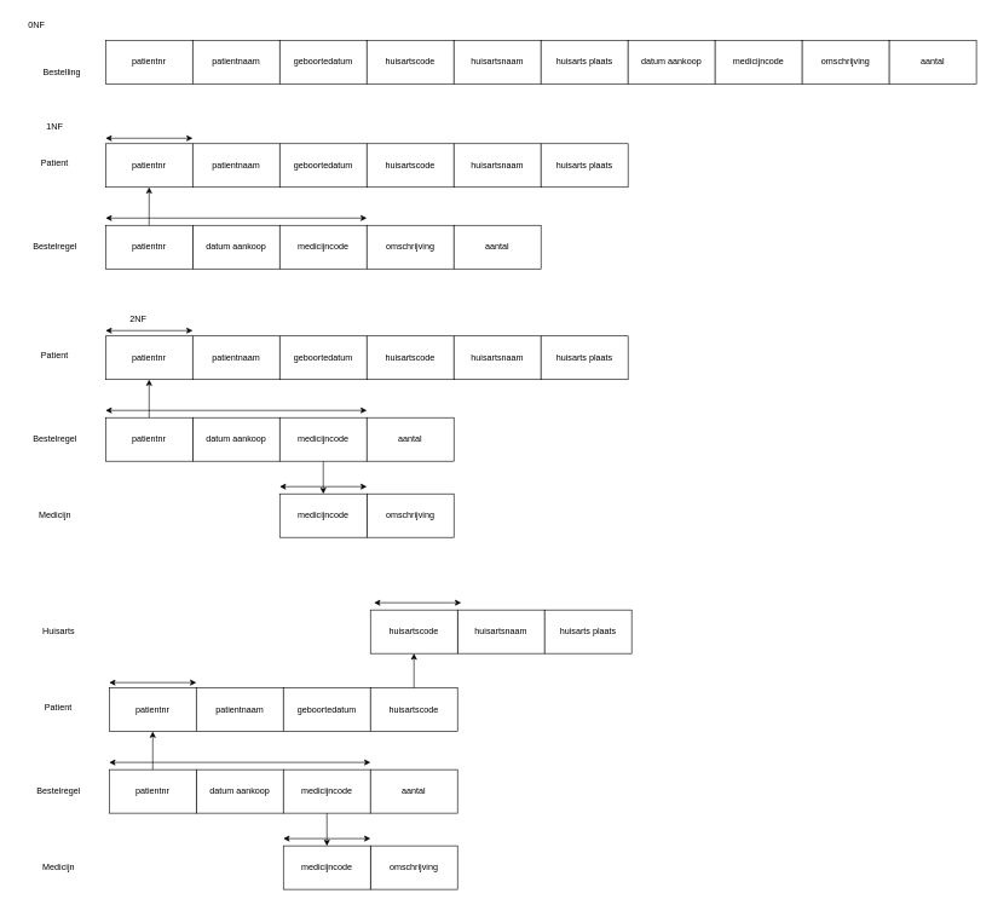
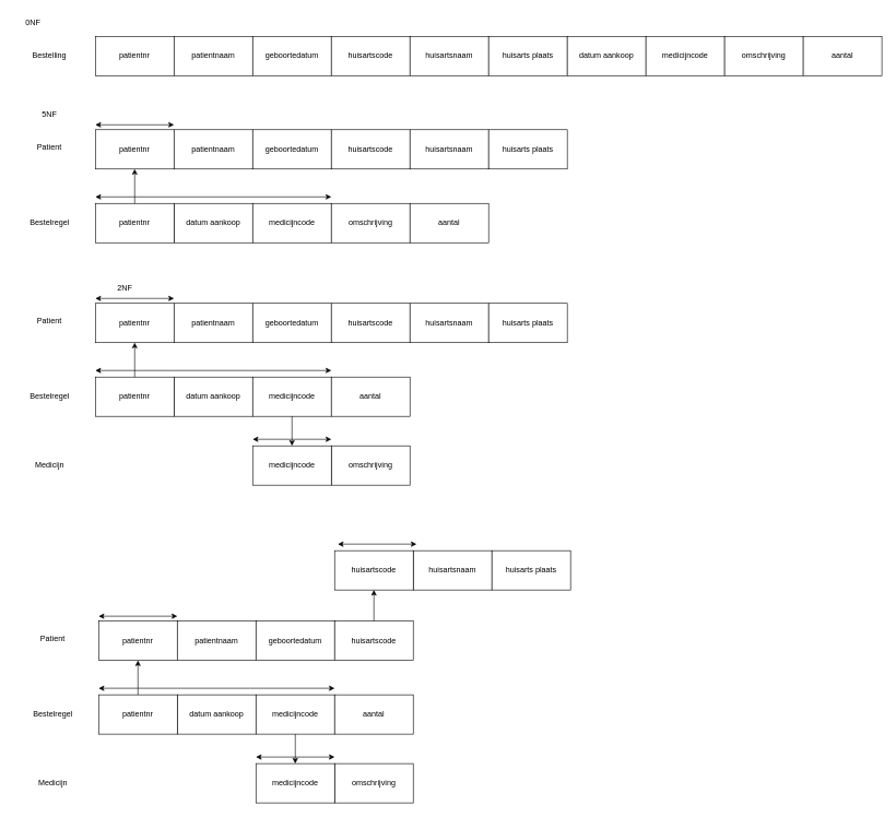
  <mxCell id="0" />
  <mxCell id="1" parent="0" />
  <mxCell id="2" value="&lt;div&gt;0NF&lt;/div&gt;" style="text;html=1;align=center;verticalAlign=middle;whiteSpace=wrap;rounded=0;" vertex="1" parent="1"><mxGeometry x="20" y="20" width="60" height="30" as="geometry" /></mxCell>
- <mxCell id="3" value="Bestelling" style="text;html=1;align=center;verticalAlign=middle;whiteSpace=wrap;rounded=0;" vertex="1" parent="1"><mxGeometry x="55" y="85" width="60" height="30" as="geometry" /></mxCell>
+ <mxCell id="3" value="Bestelling" style="text;html=1;align=center;verticalAlign=middle;whiteSpace=wrap;rounded=0;" vertex="1" parent="1"><mxGeometry x="45" y="70" width="60" height="30" as="geometry" /></mxCell>
  <mxCell id="4" value="patientnr" style="rounded=0;whiteSpace=wrap;html=1;" vertex="1" parent="1"><mxGeometry x="145" y="55" width="120" height="60" as="geometry" /></mxCell>
  <mxCell id="5" value="patientnaam" style="rounded=0;whiteSpace=wrap;html=1;" vertex="1" parent="1"><mxGeometry x="265" y="55" width="120" height="60" as="geometry" /></mxCell>
  <mxCell id="6" value="geboortedatum" style="rounded=0;whiteSpace=wrap;html=1;" vertex="1" parent="1"><mxGeometry x="385" y="55" width="120" height="60" as="geometry" /></mxCell>
  <mxCell id="7" value="huisartscode" style="rounded=0;whiteSpace=wrap;html=1;" vertex="1" parent="1"><mxGeometry x="505" y="55" width="120" height="60" as="geometry" /></mxCell>
  <mxCell id="8" value="huisartsnaam" style="rounded=0;whiteSpace=wrap;html=1;" vertex="1" parent="1"><mxGeometry x="625" y="55" width="120" height="60" as="geometry" /></mxCell>
  <mxCell id="9" value="huisarts plaats" style="rounded=0;whiteSpace=wrap;html=1;" vertex="1" parent="1"><mxGeometry x="745" y="55" width="120" height="60" as="geometry" /></mxCell>
  <mxCell id="10" value="datum aankoop" style="rounded=0;whiteSpace=wrap;html=1;" vertex="1" parent="1"><mxGeometry x="865" y="55" width="120" height="60" as="geometry" /></mxCell>
  <mxCell id="11" value="medicijncode" style="rounded=0;whiteSpace=wrap;html=1;" vertex="1" parent="1"><mxGeometry x="985" y="55" width="120" height="60" as="geometry" /></mxCell>
  <mxCell id="12" value="omschrijving" style="rounded=0;whiteSpace=wrap;html=1;" vertex="1" parent="1"><mxGeometry x="1105" y="55" width="120" height="60" as="geometry" /></mxCell>
  <mxCell id="13" value="aantal" style="rounded=0;whiteSpace=wrap;html=1;" vertex="1" parent="1"><mxGeometry x="1225" y="55" width="120" height="60" as="geometry" /></mxCell>
- <mxCell id="14" value="&lt;div&gt;1NF&lt;/div&gt;" style="text;html=1;align=center;verticalAlign=middle;whiteSpace=wrap;rounded=0;" vertex="1" parent="1"><mxGeometry x="45" y="160" width="60" height="30" as="geometry" /></mxCell>
+ <mxCell id="14" value="&lt;div&gt;5NF&lt;/div&gt;" style="text;html=1;align=center;verticalAlign=middle;whiteSpace=wrap;rounded=0;" vertex="1" parent="1"><mxGeometry x="45" y="160" width="60" height="30" as="geometry" /></mxCell>
  <mxCell id="15" value="Patient" style="text;html=1;align=center;verticalAlign=middle;whiteSpace=wrap;rounded=0;" vertex="1" parent="1"><mxGeometry x="45" y="210" width="60" height="30" as="geometry" /></mxCell>
  <mxCell id="16" value="patientnr" style="rounded=0;whiteSpace=wrap;html=1;" vertex="1" parent="1"><mxGeometry x="145" y="197.5" width="120" height="60" as="geometry" /></mxCell>
  <mxCell id="17" value="patientnaam" style="rounded=0;whiteSpace=wrap;html=1;" vertex="1" parent="1"><mxGeometry x="265" y="197.5" width="120" height="60" as="geometry" /></mxCell>
  <mxCell id="18" value="geboortedatum" style="rounded=0;whiteSpace=wrap;html=1;" vertex="1" parent="1"><mxGeometry x="385" y="197.5" width="120" height="60" as="geometry" /></mxCell>
  <mxCell id="19" value="huisartscode" style="rounded=0;whiteSpace=wrap;html=1;" vertex="1" parent="1"><mxGeometry x="505" y="197.5" width="120" height="60" as="geometry" /></mxCell>
  <mxCell id="20" value="huisartsnaam" style="rounded=0;whiteSpace=wrap;html=1;" vertex="1" parent="1"><mxGeometry x="625" y="197.5" width="120" height="60" as="geometry" /></mxCell>
  <mxCell id="21" value="huisarts plaats" style="rounded=0;whiteSpace=wrap;html=1;" vertex="1" parent="1"><mxGeometry x="745" y="197.5" width="120" height="60" as="geometry" /></mxCell>
  <mxCell id="22" value="datum aankoop" style="rounded=0;whiteSpace=wrap;html=1;" vertex="1" parent="1"><mxGeometry x="265" y="310" width="120" height="60" as="geometry" /></mxCell>
  <mxCell id="23" value="medicijncode" style="rounded=0;whiteSpace=wrap;html=1;" vertex="1" parent="1"><mxGeometry x="385" y="310" width="120" height="60" as="geometry" /></mxCell>
  <mxCell id="24" value="omschrijving" style="rounded=0;whiteSpace=wrap;html=1;" vertex="1" parent="1"><mxGeometry x="505" y="310" width="120" height="60" as="geometry" /></mxCell>
  <mxCell id="25" value="aantal" style="rounded=0;whiteSpace=wrap;html=1;" vertex="1" parent="1"><mxGeometry x="625" y="310" width="120" height="60" as="geometry" /></mxCell>
  <mxCell id="26" value="patientnr" style="rounded=0;whiteSpace=wrap;html=1;" vertex="1" parent="1"><mxGeometry x="145" y="310" width="120" height="60" as="geometry" /></mxCell>
  <mxCell id="27" value="Bestelregel" style="text;html=1;align=center;verticalAlign=middle;resizable=0;points=[];autosize=1;strokeColor=none;fillColor=none;" vertex="1" parent="1"><mxGeometry x="35" y="325" width="80" height="30" as="geometry" /></mxCell>
  <mxCell id="28" value="" style="endArrow=classic;startArrow=classic;html=1;rounded=0;" edge="1" parent="1"><mxGeometry width="50" height="50" relative="1" as="geometry"><mxPoint x="145" y="190" as="sourcePoint" /><mxPoint x="265" y="190" as="targetPoint" /></mxGeometry></mxCell>
  <mxCell id="29" value="" style="endArrow=classic;startArrow=classic;html=1;rounded=0;" edge="1" parent="1"><mxGeometry width="50" height="50" relative="1" as="geometry"><mxPoint x="145" y="300" as="sourcePoint" /><mxPoint x="505" y="300" as="targetPoint" /></mxGeometry></mxCell>
  <mxCell id="30" value="" style="endArrow=classic;html=1;rounded=0;exitX=0.5;exitY=0;exitDx=0;exitDy=0;entryX=0.5;entryY=1;entryDx=0;entryDy=0;" edge="1" parent="1" source="26" target="16"><mxGeometry width="50" height="50" relative="1" as="geometry"><mxPoint x="225" y="470" as="sourcePoint" /><mxPoint x="275" y="420" as="targetPoint" /></mxGeometry></mxCell>
  <mxCell id="31" value="&lt;div&gt;2NF&lt;/div&gt;" style="text;html=1;align=center;verticalAlign=middle;whiteSpace=wrap;rounded=0;" vertex="1" parent="1"><mxGeometry x="160" y="425" width="60" height="30" as="geometry" /></mxCell>
  <mxCell id="32" value="Patient" style="text;html=1;align=center;verticalAlign=middle;whiteSpace=wrap;rounded=0;" vertex="1" parent="1"><mxGeometry x="45" y="475" width="60" height="30" as="geometry" /></mxCell>
  <mxCell id="33" value="patientnr" style="rounded=0;whiteSpace=wrap;html=1;" vertex="1" parent="1"><mxGeometry x="145" y="462.5" width="120" height="60" as="geometry" /></mxCell>
  <mxCell id="34" value="patientnaam" style="rounded=0;whiteSpace=wrap;html=1;" vertex="1" parent="1"><mxGeometry x="265" y="462.5" width="120" height="60" as="geometry" /></mxCell>
  <mxCell id="35" value="geboortedatum" style="rounded=0;whiteSpace=wrap;html=1;" vertex="1" parent="1"><mxGeometry x="385" y="462.5" width="120" height="60" as="geometry" /></mxCell>
  <mxCell id="36" value="huisartscode" style="rounded=0;whiteSpace=wrap;html=1;" vertex="1" parent="1"><mxGeometry x="505" y="462.5" width="120" height="60" as="geometry" /></mxCell>
  <mxCell id="37" value="huisartsnaam" style="rounded=0;whiteSpace=wrap;html=1;" vertex="1" parent="1"><mxGeometry x="625" y="462.5" width="120" height="60" as="geometry" /></mxCell>
  <mxCell id="38" value="huisarts plaats" style="rounded=0;whiteSpace=wrap;html=1;" vertex="1" parent="1"><mxGeometry x="745" y="462.5" width="120" height="60" as="geometry" /></mxCell>
  <mxCell id="39" value="datum aankoop" style="rounded=0;whiteSpace=wrap;html=1;" vertex="1" parent="1"><mxGeometry x="265" y="575" width="120" height="60" as="geometry" /></mxCell>
  <mxCell id="40" value="medicijncode" style="rounded=0;whiteSpace=wrap;html=1;" vertex="1" parent="1"><mxGeometry x="385" y="575" width="120" height="60" as="geometry" /></mxCell>
  <mxCell id="41" value="omschrijving" style="rounded=0;whiteSpace=wrap;html=1;" vertex="1" parent="1"><mxGeometry x="505" y="680" width="120" height="60" as="geometry" /></mxCell>
  <mxCell id="42" value="aantal" style="rounded=0;whiteSpace=wrap;html=1;" vertex="1" parent="1"><mxGeometry x="505" y="575" width="120" height="60" as="geometry" /></mxCell>
  <mxCell id="43" value="patientnr" style="rounded=0;whiteSpace=wrap;html=1;" vertex="1" parent="1"><mxGeometry x="145" y="575" width="120" height="60" as="geometry" /></mxCell>
  <mxCell id="44" value="" style="endArrow=classic;startArrow=classic;html=1;rounded=0;" edge="1" parent="1"><mxGeometry width="50" height="50" relative="1" as="geometry"><mxPoint x="145" y="455" as="sourcePoint" /><mxPoint x="265" y="455" as="targetPoint" /></mxGeometry></mxCell>
  <mxCell id="45" value="" style="endArrow=classic;startArrow=classic;html=1;rounded=0;" edge="1" parent="1"><mxGeometry width="50" height="50" relative="1" as="geometry"><mxPoint x="145" y="565" as="sourcePoint" /><mxPoint x="505" y="565" as="targetPoint" /></mxGeometry></mxCell>
  <mxCell id="46" value="" style="endArrow=classic;html=1;rounded=0;exitX=0.5;exitY=0;exitDx=0;exitDy=0;entryX=0.5;entryY=1;entryDx=0;entryDy=0;" edge="1" parent="1" source="43" target="33"><mxGeometry width="50" height="50" relative="1" as="geometry"><mxPoint x="225" y="735" as="sourcePoint" /><mxPoint x="275" y="685" as="targetPoint" /></mxGeometry></mxCell>
  <mxCell id="47" value="medicijncode" style="rounded=0;whiteSpace=wrap;html=1;" vertex="1" parent="1"><mxGeometry x="385" y="680" width="120" height="60" as="geometry" /></mxCell>
  <mxCell id="48" value="" style="endArrow=classic;startArrow=classic;html=1;rounded=0;" edge="1" parent="1"><mxGeometry width="50" height="50" relative="1" as="geometry"><mxPoint x="385" y="670" as="sourcePoint" /><mxPoint x="505" y="670" as="targetPoint" /></mxGeometry></mxCell>
  <mxCell id="49" value="" style="endArrow=classic;html=1;rounded=0;exitX=0.5;exitY=1;exitDx=0;exitDy=0;entryX=0.5;entryY=0;entryDx=0;entryDy=0;" edge="1" parent="1" source="40" target="47"><mxGeometry width="50" height="50" relative="1" as="geometry"><mxPoint x="415" y="600" as="sourcePoint" /><mxPoint x="465" y="550" as="targetPoint" /></mxGeometry></mxCell>
  <mxCell id="50" value="Bestelregel" style="text;html=1;align=center;verticalAlign=middle;resizable=0;points=[];autosize=1;strokeColor=none;fillColor=none;" vertex="1" parent="1"><mxGeometry x="35" y="590" width="80" height="30" as="geometry" /></mxCell>
  <mxCell id="51" value="&lt;div&gt;Medicijn&lt;/div&gt;" style="text;html=1;align=center;verticalAlign=middle;resizable=0;points=[];autosize=1;strokeColor=none;fillColor=none;" vertex="1" parent="1"><mxGeometry x="40" y="695" width="70" height="30" as="geometry" /></mxCell>
  <mxCell id="52" value="Patient" style="text;html=1;align=center;verticalAlign=middle;whiteSpace=wrap;rounded=0;" vertex="1" parent="1"><mxGeometry x="50" y="960" width="60" height="30" as="geometry" /></mxCell>
  <mxCell id="53" value="patientnr" style="rounded=0;whiteSpace=wrap;html=1;" vertex="1" parent="1"><mxGeometry x="150" y="947.5" width="120" height="60" as="geometry" /></mxCell>
  <mxCell id="54" value="patientnaam" style="rounded=0;whiteSpace=wrap;html=1;" vertex="1" parent="1"><mxGeometry x="270" y="947.5" width="120" height="60" as="geometry" /></mxCell>
  <mxCell id="55" value="geboortedatum" style="rounded=0;whiteSpace=wrap;html=1;" vertex="1" parent="1"><mxGeometry x="390" y="947.5" width="120" height="60" as="geometry" /></mxCell>
  <mxCell id="56" value="huisartscode" style="rounded=0;whiteSpace=wrap;html=1;" vertex="1" parent="1"><mxGeometry x="510" y="947.5" width="120" height="60" as="geometry" /></mxCell>
  <mxCell id="57" value="huisartsnaam" style="rounded=0;whiteSpace=wrap;html=1;" vertex="1" parent="1"><mxGeometry x="630" y="840" width="120" height="60" as="geometry" /></mxCell>
  <mxCell id="58" value="huisarts plaats" style="rounded=0;whiteSpace=wrap;html=1;" vertex="1" parent="1"><mxGeometry x="750" y="840" width="120" height="60" as="geometry" /></mxCell>
  <mxCell id="59" value="datum aankoop" style="rounded=0;whiteSpace=wrap;html=1;" vertex="1" parent="1"><mxGeometry x="270" y="1060" width="120" height="60" as="geometry" /></mxCell>
  <mxCell id="60" value="medicijncode" style="rounded=0;whiteSpace=wrap;html=1;" vertex="1" parent="1"><mxGeometry x="390" y="1060" width="120" height="60" as="geometry" /></mxCell>
  <mxCell id="61" value="omschrijving" style="rounded=0;whiteSpace=wrap;html=1;" vertex="1" parent="1"><mxGeometry x="510" y="1165" width="120" height="60" as="geometry" /></mxCell>
  <mxCell id="62" value="aantal" style="rounded=0;whiteSpace=wrap;html=1;" vertex="1" parent="1"><mxGeometry x="510" y="1060" width="120" height="60" as="geometry" /></mxCell>
  <mxCell id="63" value="patientnr" style="rounded=0;whiteSpace=wrap;html=1;" vertex="1" parent="1"><mxGeometry x="150" y="1060" width="120" height="60" as="geometry" /></mxCell>
  <mxCell id="64" value="" style="endArrow=classic;startArrow=classic;html=1;rounded=0;" edge="1" parent="1"><mxGeometry width="50" height="50" relative="1" as="geometry"><mxPoint x="150" y="940" as="sourcePoint" /><mxPoint x="270" y="940" as="targetPoint" /></mxGeometry></mxCell>
  <mxCell id="65" value="" style="endArrow=classic;startArrow=classic;html=1;rounded=0;" edge="1" parent="1"><mxGeometry width="50" height="50" relative="1" as="geometry"><mxPoint x="150" y="1050" as="sourcePoint" /><mxPoint x="510" y="1050" as="targetPoint" /></mxGeometry></mxCell>
  <mxCell id="66" value="" style="endArrow=classic;html=1;rounded=0;exitX=0.5;exitY=0;exitDx=0;exitDy=0;entryX=0.5;entryY=1;entryDx=0;entryDy=0;" edge="1" parent="1" source="63" target="53"><mxGeometry width="50" height="50" relative="1" as="geometry"><mxPoint x="230" y="1220" as="sourcePoint" /><mxPoint x="280" y="1170" as="targetPoint" /></mxGeometry></mxCell>
  <mxCell id="67" value="medicijncode" style="rounded=0;whiteSpace=wrap;html=1;" vertex="1" parent="1"><mxGeometry x="390" y="1165" width="120" height="60" as="geometry" /></mxCell>
  <mxCell id="68" value="" style="endArrow=classic;startArrow=classic;html=1;rounded=0;" edge="1" parent="1"><mxGeometry width="50" height="50" relative="1" as="geometry"><mxPoint x="390" y="1155" as="sourcePoint" /><mxPoint x="510" y="1155" as="targetPoint" /></mxGeometry></mxCell>
  <mxCell id="69" value="" style="endArrow=classic;html=1;rounded=0;exitX=0.5;exitY=1;exitDx=0;exitDy=0;entryX=0.5;entryY=0;entryDx=0;entryDy=0;" edge="1" parent="1" source="60" target="67"><mxGeometry width="50" height="50" relative="1" as="geometry"><mxPoint x="420" y="1085" as="sourcePoint" /><mxPoint x="470" y="1035" as="targetPoint" /></mxGeometry></mxCell>
  <mxCell id="70" value="Bestelregel" style="text;html=1;align=center;verticalAlign=middle;resizable=0;points=[];autosize=1;strokeColor=none;fillColor=none;" vertex="1" parent="1"><mxGeometry x="40" y="1075" width="80" height="30" as="geometry" /></mxCell>
  <mxCell id="71" value="&lt;div&gt;Medicijn&lt;/div&gt;" style="text;html=1;align=center;verticalAlign=middle;resizable=0;points=[];autosize=1;strokeColor=none;fillColor=none;" vertex="1" parent="1"><mxGeometry x="45" y="1180" width="70" height="30" as="geometry" /></mxCell>
  <mxCell id="72" value="huisartscode" style="rounded=0;whiteSpace=wrap;html=1;" vertex="1" parent="1"><mxGeometry x="510" y="840" width="120" height="60" as="geometry" /></mxCell>
  <mxCell id="73" value="" style="endArrow=classic;startArrow=classic;html=1;rounded=0;" edge="1" parent="1"><mxGeometry width="50" height="50" relative="1" as="geometry"><mxPoint x="515" y="830" as="sourcePoint" /><mxPoint x="635" y="830" as="targetPoint" /></mxGeometry></mxCell>
  <mxCell id="74" value="" style="endArrow=classic;html=1;rounded=0;exitX=0.5;exitY=0;exitDx=0;exitDy=0;entryX=0.5;entryY=1;entryDx=0;entryDy=0;" edge="1" parent="1" source="56" target="72"><mxGeometry width="50" height="50" relative="1" as="geometry"><mxPoint x="415" y="940" as="sourcePoint" /><mxPoint x="465" y="890" as="targetPoint" /></mxGeometry></mxCell>
- <mxCell id="75" value="&lt;div&gt;Huisarts&lt;/div&gt;" style="text;html=1;align=center;verticalAlign=middle;resizable=0;points=[];autosize=1;strokeColor=none;fillColor=none;" vertex="1" parent="1"><mxGeometry x="45" y="855" width="70" height="30" as="geometry" /></mxCell>
